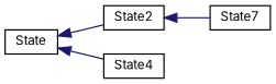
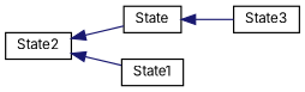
  digraph {
    fontname=Inter
    rankdir=LR
    node [color=black fillcolor=white fontname=Inter fontsize=10 shape=record style=filled]
    edge [color=midnightblue dir=back fontname=Inter fontsize=10 labelfontname=Helvetica labelfontsize=10 style=solid]
    n1 [height=0.2 label=State width=0.4]
    n2 [height=0.2 label=State2 width=0.4]
-   n3 [height=0.2 label=State4 width=0.4]
-   n4 [height=0.2 label=State7 width=0.4]
-   n1 -> n2
+   n3 [height=0.2 label=State3 width=0.4]
+   n4 [height=0.2 label=State1 width=0.4]
+   n2 -> n1
    n1 -> n3
    n2 -> n4
  }
